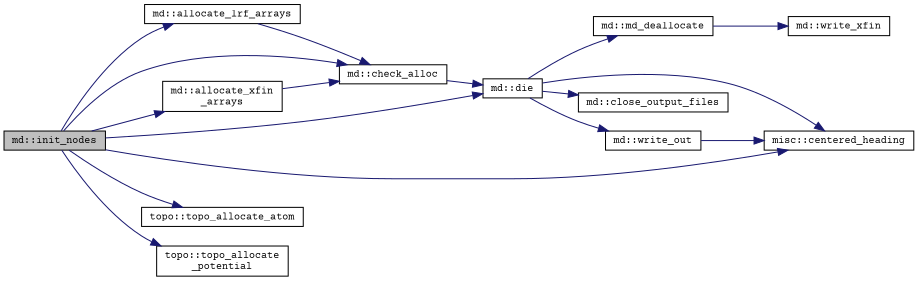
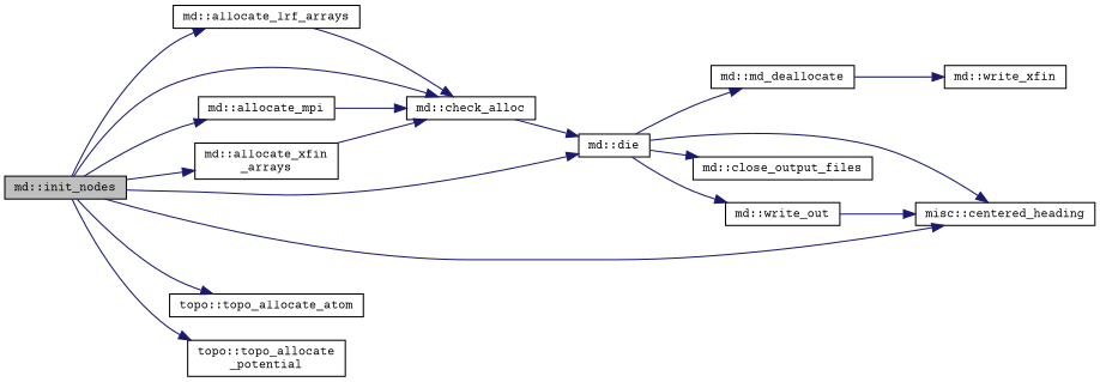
  digraph {
    fontname="Courier Prime"
    rankdir=LR
    node [color=black fillcolor=white fontname="Courier Prime" fontsize=10 shape=record style=filled]
    edge [color=midnightblue fontname="Courier Prime" fontsize=10 labelfontname=Helvetica labelfontsize=10 style=solid]
    n1 [fillcolor=grey75 fontcolor=black height=0.2 label="md::init_nodes" width=0.4]
    n2 [height=0.2 label="md::allocate_lrf_arrays" width=0.4]
    n3 [height=0.2 label="md::check_alloc" width=0.4]
    n4 [height=0.2 label="md::die" width=0.4]
    n5 [height=0.2 label="misc::centered_heading" width=0.4]
+   n6 [height=0.2 label="md::allocate_mpi" width=0.4]
    n7 [height=0.2 label="md::allocate_xfin\l_arrays" width=0.4]
    n8 [height=0.2 label="topo::topo_allocate_atom" width=0.4]
    n9 [height=0.2 label="topo::topo_allocate\l_potential" width=0.4]
    n10 [height=0.2 label="md::close_output_files" width=0.4]
    n11 [height=0.2 label="md::md_deallocate" width=0.4]
    n12 [height=0.2 label="md::write_out" width=0.4]
    n13 [height=0.2 label="md::write_xfin" width=0.4]
    n1 -> n2
    n1 -> n3
    n1 -> n4
    n1 -> n5
+   n1 -> n6
    n1 -> n7
    n1 -> n8
    n1 -> n9
    n2 -> n3
    n3 -> n4
    n4 -> n5
    n4 -> n10
    n4 -> n11
    n4 -> n12
+   n6 -> n3
    n7 -> n3
    n11 -> n13
    n12 -> n5
  }
